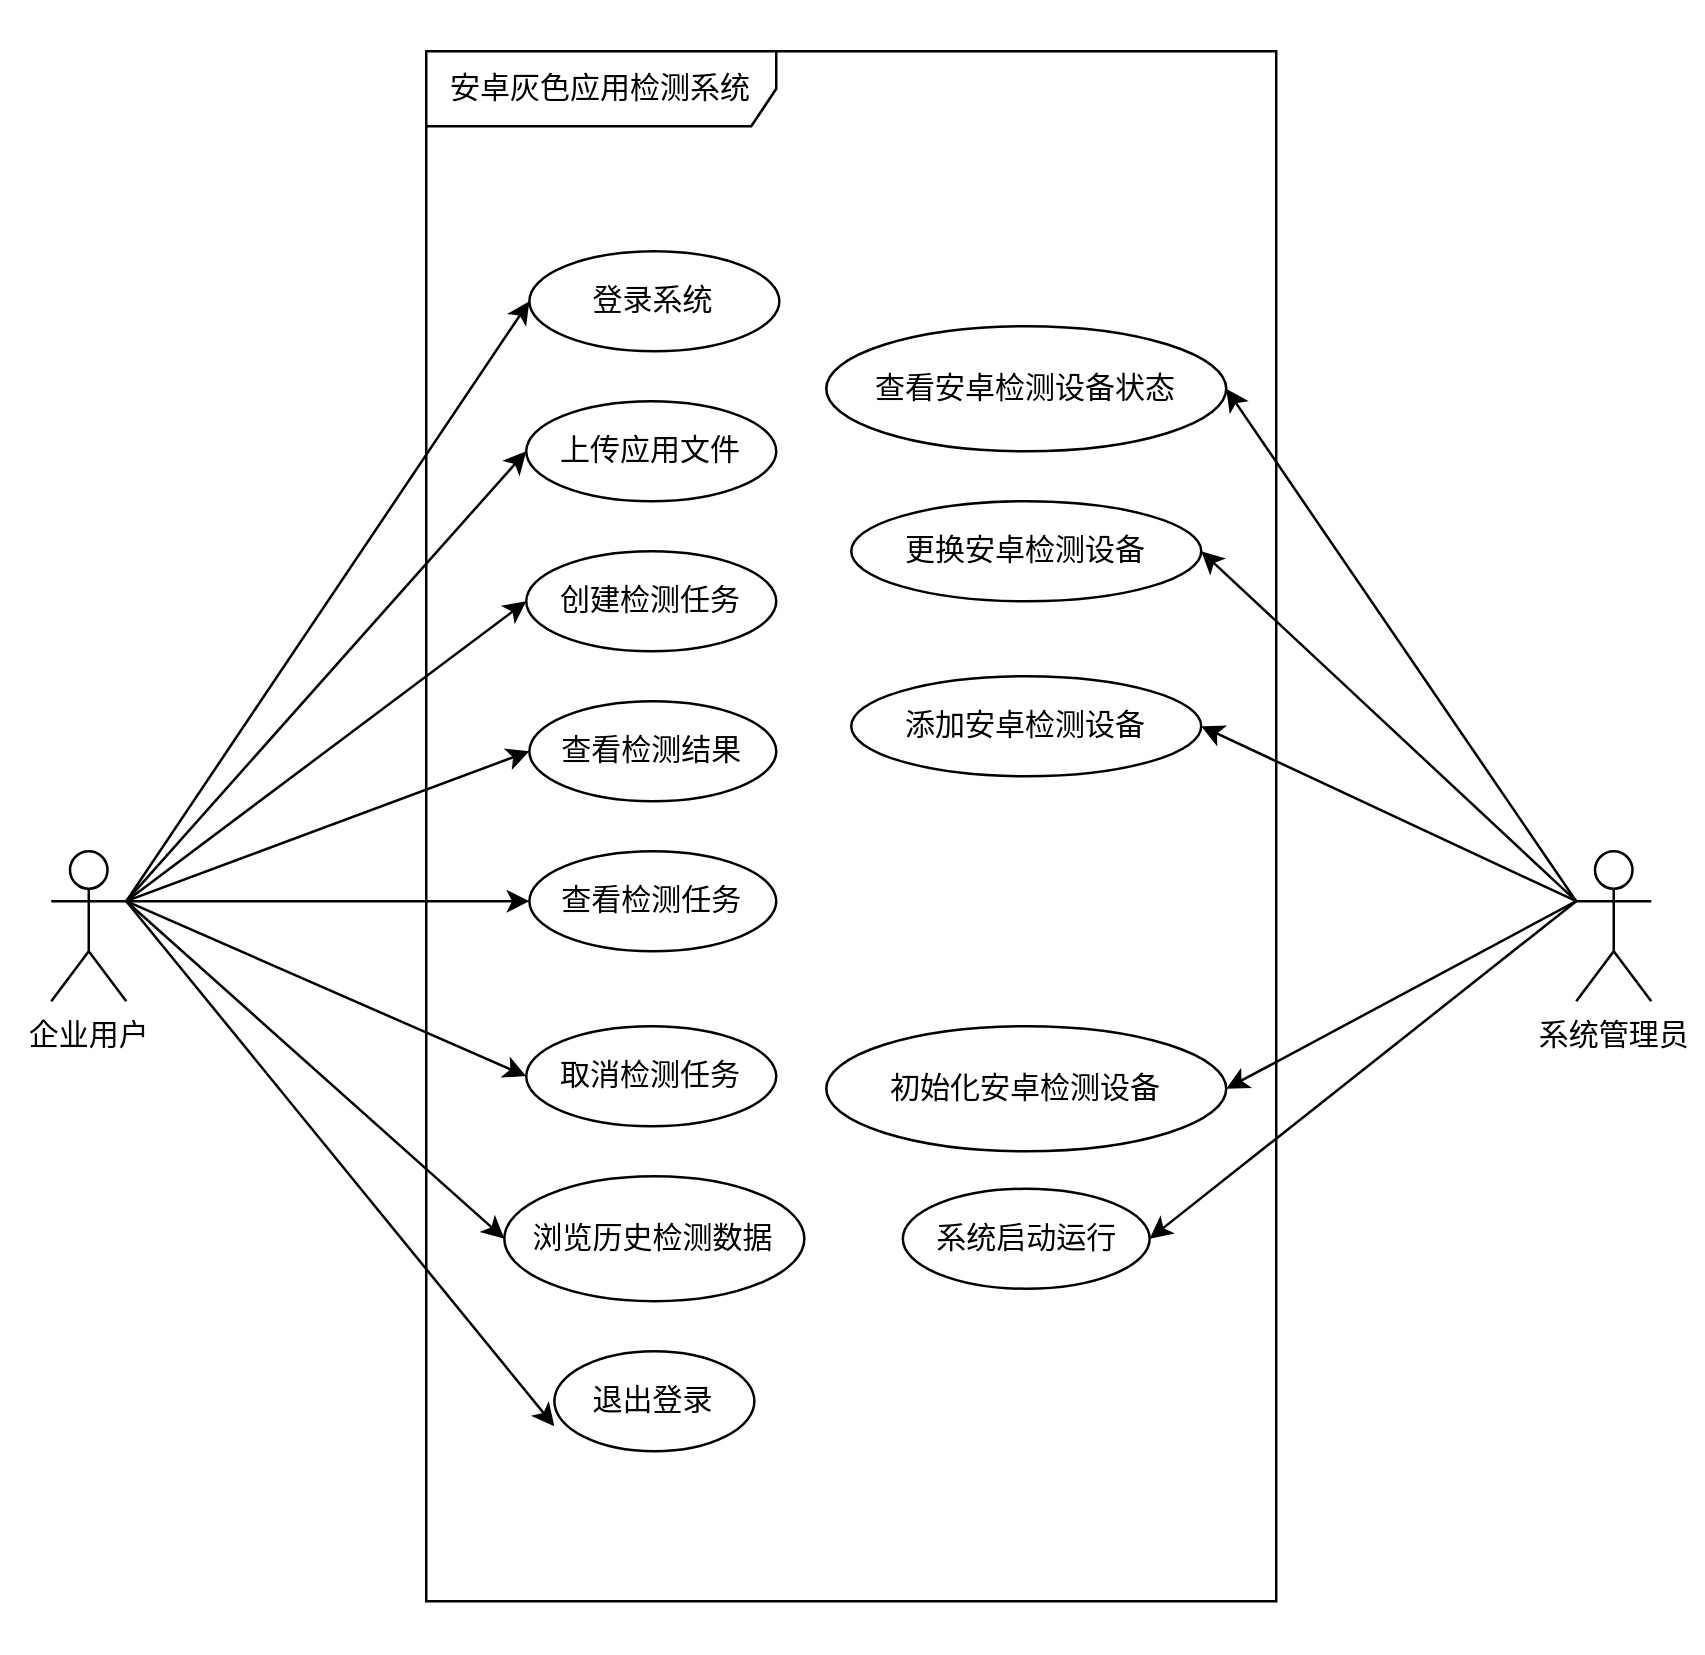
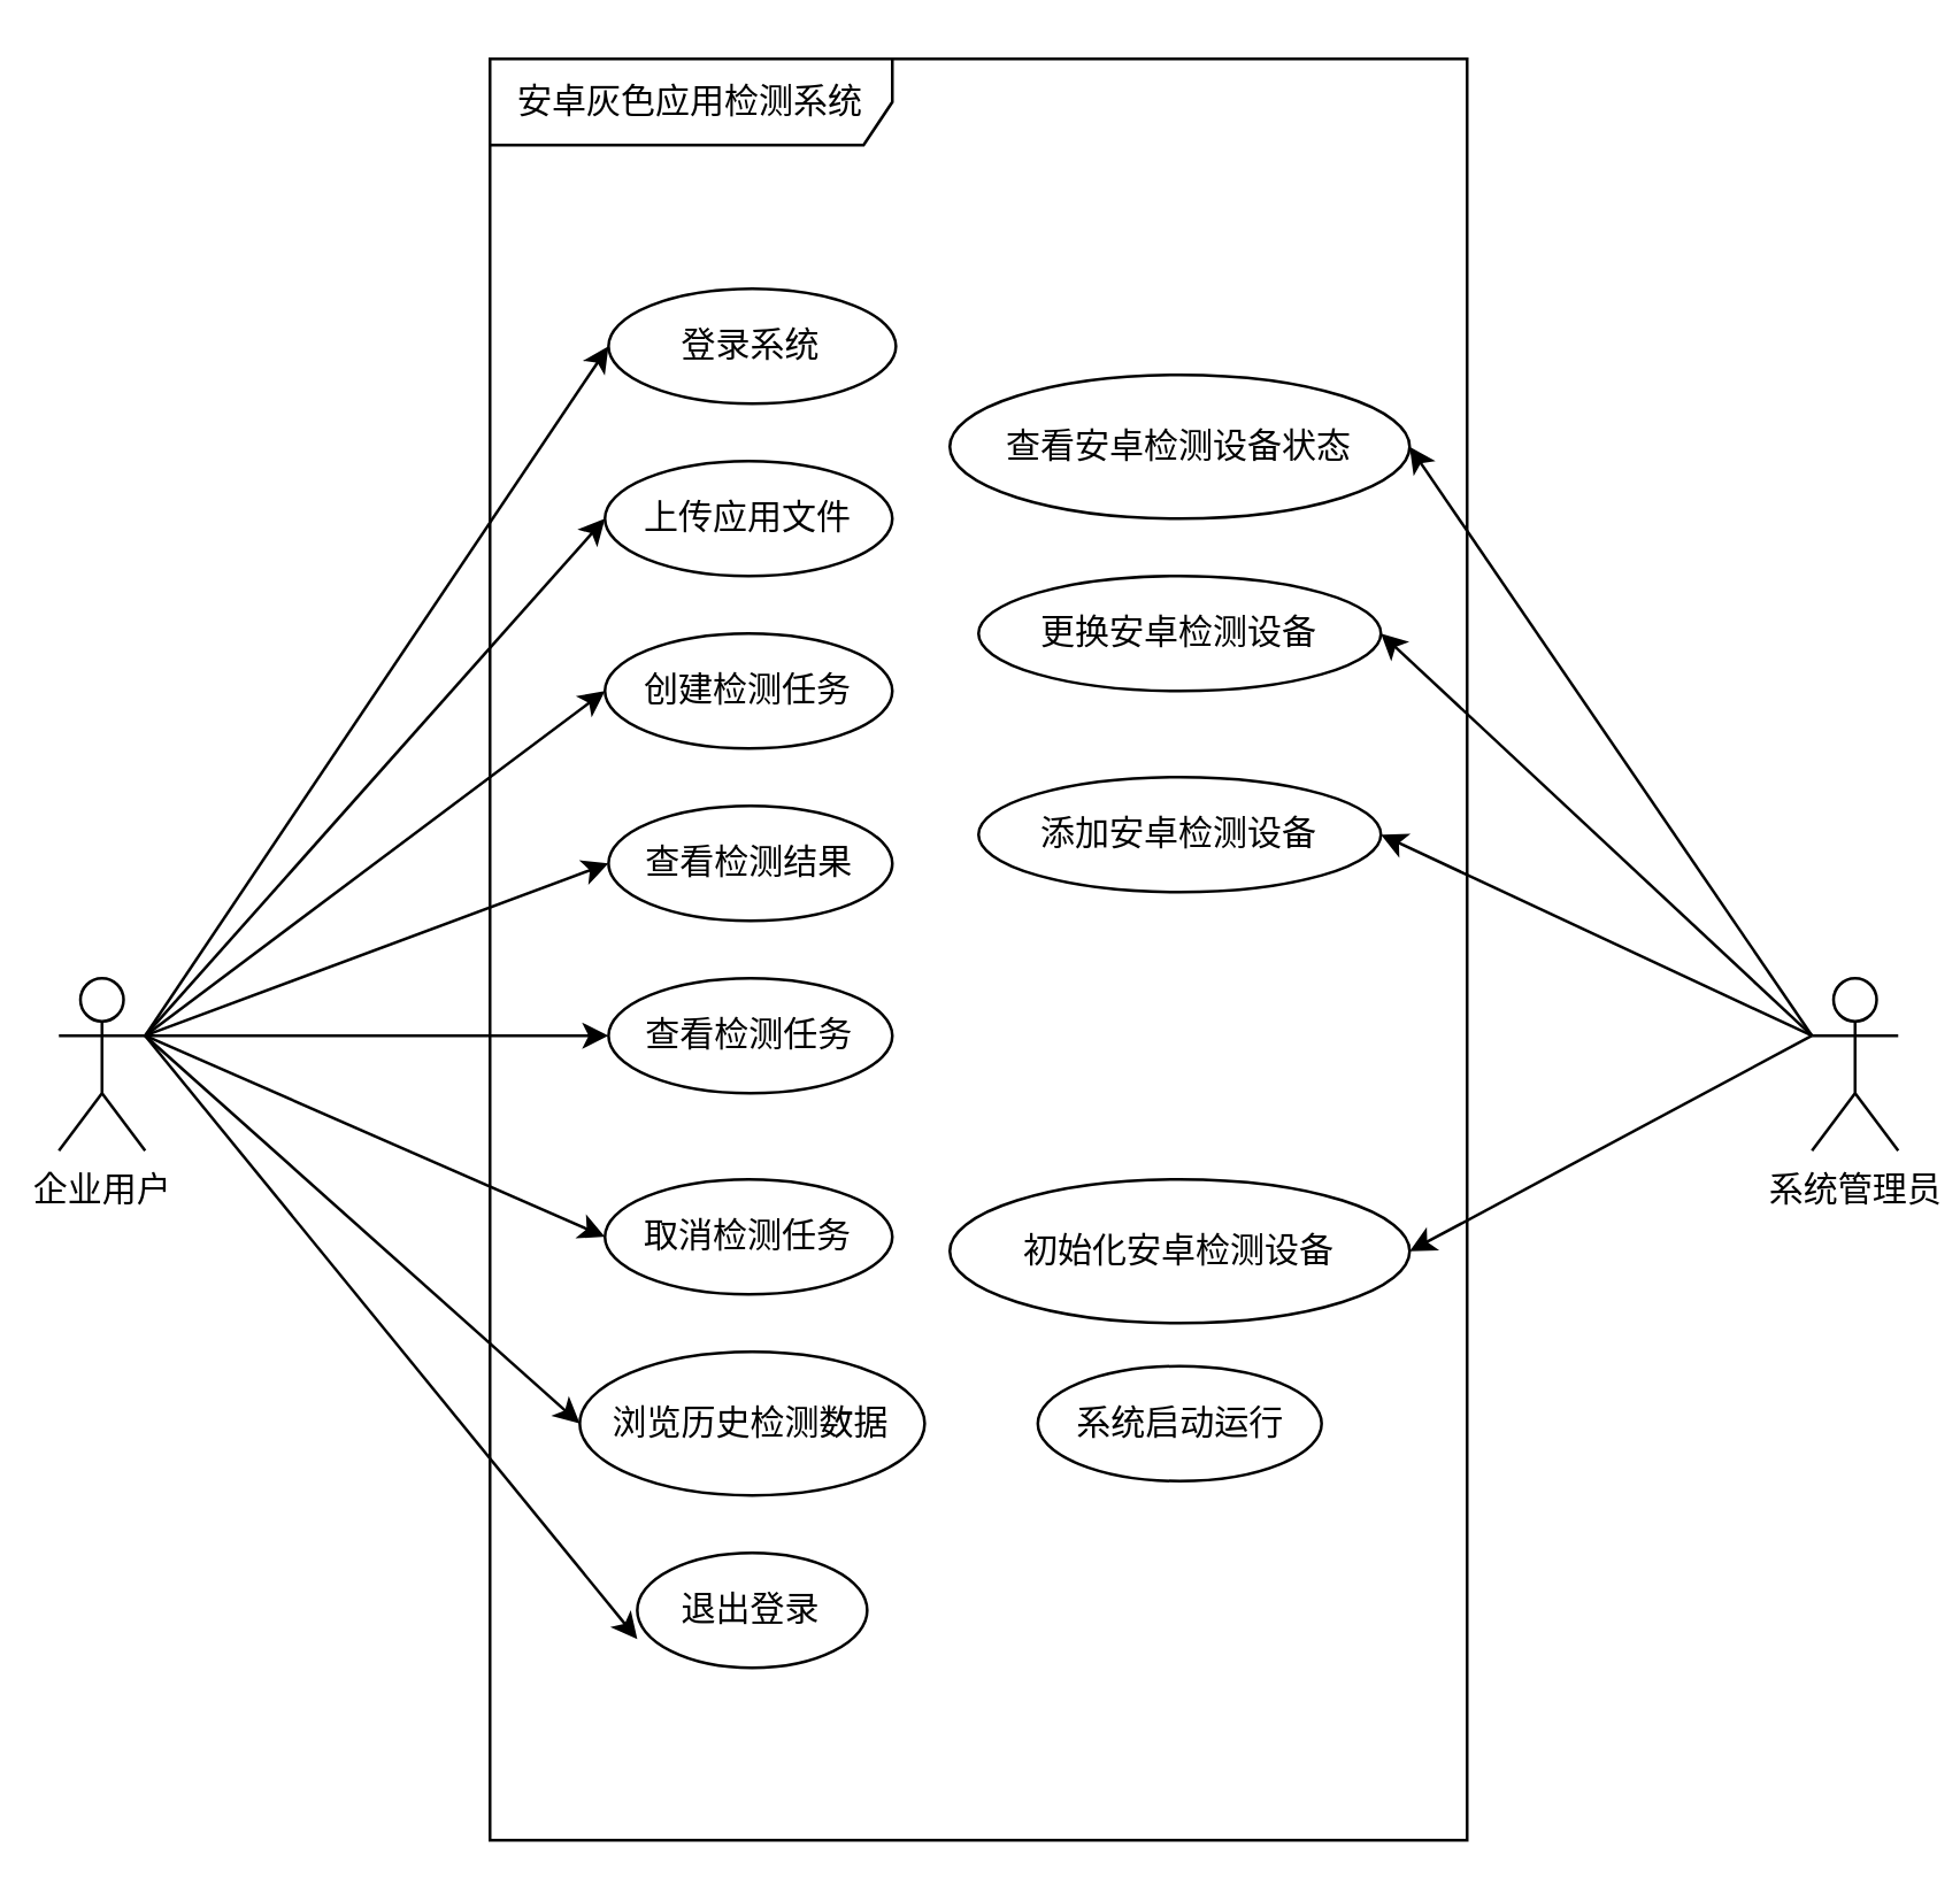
  <mxCell id="0" />
  <mxCell id="1" parent="0" />
  <mxCell id="2" style="rounded=0;orthogonalLoop=1;jettySize=auto;html=1;exitX=1;exitY=0.333;exitDx=0;exitDy=0;exitPerimeter=0;entryX=0;entryY=0.5;entryDx=0;entryDy=0;" edge="1" parent="1" source="10" target="17"><mxGeometry relative="1" as="geometry" /></mxCell>
  <mxCell id="3" style="edgeStyle=none;rounded=0;orthogonalLoop=1;jettySize=auto;html=1;exitX=1;exitY=0.333;exitDx=0;exitDy=0;exitPerimeter=0;entryX=0;entryY=0.5;entryDx=0;entryDy=0;" edge="1" parent="1" source="10" target="18"><mxGeometry relative="1" as="geometry" /></mxCell>
  <mxCell id="4" style="edgeStyle=none;rounded=0;orthogonalLoop=1;jettySize=auto;html=1;exitX=1;exitY=0.333;exitDx=0;exitDy=0;exitPerimeter=0;entryX=0;entryY=0.5;entryDx=0;entryDy=0;" edge="1" parent="1" source="10" target="19"><mxGeometry relative="1" as="geometry" /></mxCell>
  <mxCell id="5" style="edgeStyle=none;rounded=0;orthogonalLoop=1;jettySize=auto;html=1;exitX=1;exitY=0.333;exitDx=0;exitDy=0;exitPerimeter=0;entryX=0;entryY=0.5;entryDx=0;entryDy=0;" edge="1" parent="1" source="10" target="20"><mxGeometry relative="1" as="geometry" /></mxCell>
  <mxCell id="6" style="edgeStyle=none;rounded=0;orthogonalLoop=1;jettySize=auto;html=1;exitX=1;exitY=0.333;exitDx=0;exitDy=0;exitPerimeter=0;entryX=0;entryY=0.5;entryDx=0;entryDy=0;" edge="1" parent="1" source="10" target="21"><mxGeometry relative="1" as="geometry" /></mxCell>
  <mxCell id="7" style="edgeStyle=none;rounded=0;orthogonalLoop=1;jettySize=auto;html=1;exitX=1;exitY=0.333;exitDx=0;exitDy=0;exitPerimeter=0;entryX=0;entryY=0.5;entryDx=0;entryDy=0;" edge="1" parent="1" source="10" target="22"><mxGeometry relative="1" as="geometry" /></mxCell>
  <mxCell id="8" style="edgeStyle=none;rounded=0;orthogonalLoop=1;jettySize=auto;html=1;exitX=1;exitY=0.333;exitDx=0;exitDy=0;exitPerimeter=0;entryX=0;entryY=0.75;entryDx=0;entryDy=0;entryPerimeter=0;" edge="1" parent="1" source="10" target="23"><mxGeometry relative="1" as="geometry" /></mxCell>
  <mxCell id="9" style="edgeStyle=none;rounded=0;orthogonalLoop=1;jettySize=auto;html=1;exitX=1;exitY=0.333;exitDx=0;exitDy=0;exitPerimeter=0;entryX=0;entryY=0.5;entryDx=0;entryDy=0;" edge="1" parent="1" source="10" target="27"><mxGeometry relative="1" as="geometry" /></mxCell>
  <mxCell id="10" value="企业用户" style="shape=umlActor;verticalLabelPosition=bottom;verticalAlign=top;html=1;" vertex="1" parent="1"><mxGeometry x="20" y="340" width="30" height="60" as="geometry" /></mxCell>
  <mxCell id="11" style="edgeStyle=none;rounded=0;orthogonalLoop=1;jettySize=auto;html=1;exitX=0;exitY=0.333;exitDx=0;exitDy=0;exitPerimeter=0;entryX=1;entryY=0.5;entryDx=0;entryDy=0;" edge="1" parent="1" source="16" target="24"><mxGeometry relative="1" as="geometry" /></mxCell>
  <mxCell id="12" style="edgeStyle=none;rounded=0;orthogonalLoop=1;jettySize=auto;html=1;exitX=0;exitY=0.333;exitDx=0;exitDy=0;exitPerimeter=0;entryX=1;entryY=0.5;entryDx=0;entryDy=0;" edge="1" parent="1" source="16" target="25"><mxGeometry relative="1" as="geometry" /></mxCell>
  <mxCell id="13" style="rounded=0;orthogonalLoop=1;jettySize=auto;html=1;exitX=0;exitY=0.333;exitDx=0;exitDy=0;exitPerimeter=0;entryX=1;entryY=0.5;entryDx=0;entryDy=0;" edge="1" parent="1" source="16" target="28"><mxGeometry relative="1" as="geometry" /></mxCell>
  <mxCell id="14" style="edgeStyle=none;rounded=0;orthogonalLoop=1;jettySize=auto;html=1;exitX=0;exitY=0.333;exitDx=0;exitDy=0;exitPerimeter=0;entryX=1;entryY=0.5;entryDx=0;entryDy=0;" edge="1" parent="1" source="16" target="29"><mxGeometry relative="1" as="geometry" /></mxCell>
- <mxCell id="15" style="edgeStyle=none;rounded=0;orthogonalLoop=1;jettySize=auto;html=1;exitX=0;exitY=0.333;exitDx=0;exitDy=0;exitPerimeter=0;entryX=1;entryY=0.5;entryDx=0;entryDy=0;" edge="1" parent="1" source="16" target="30"><mxGeometry relative="1" as="geometry" /></mxCell>
  <mxCell id="16" value="系统管理员" style="shape=umlActor;verticalLabelPosition=bottom;verticalAlign=top;html=1;" vertex="1" parent="1"><mxGeometry x="630" y="340" width="30" height="60" as="geometry" /></mxCell>
  <mxCell id="17" value="登录系统" style="ellipse;whiteSpace=wrap;html=1;" vertex="1" parent="1"><mxGeometry x="211.25" y="100" width="100" height="40" as="geometry" /></mxCell>
  <mxCell id="18" value="上传应用文件" style="ellipse;whiteSpace=wrap;html=1;" vertex="1" parent="1"><mxGeometry x="210" y="160" width="100" height="40" as="geometry" /></mxCell>
  <mxCell id="19" value="创建检测任务" style="ellipse;whiteSpace=wrap;html=1;" vertex="1" parent="1"><mxGeometry x="210" y="220" width="100" height="40" as="geometry" /></mxCell>
  <mxCell id="20" value="查看检测结果" style="ellipse;whiteSpace=wrap;html=1;" vertex="1" parent="1"><mxGeometry x="211.25" y="280" width="98.75" height="40" as="geometry" /></mxCell>
  <mxCell id="21" value="取消检测任务" style="ellipse;whiteSpace=wrap;html=1;" vertex="1" parent="1"><mxGeometry x="210" y="410" width="100" height="40" as="geometry" /></mxCell>
  <mxCell id="22" value="浏览历史检测数据" style="ellipse;whiteSpace=wrap;html=1;" vertex="1" parent="1"><mxGeometry x="201.25" y="470" width="120" height="50" as="geometry" /></mxCell>
  <mxCell id="23" value="退出登录" style="ellipse;whiteSpace=wrap;html=1;" vertex="1" parent="1"><mxGeometry x="221.25" y="540" width="80" height="40" as="geometry" /></mxCell>
  <mxCell id="24" value="更换安卓检测设备" style="ellipse;whiteSpace=wrap;html=1;" vertex="1" parent="1"><mxGeometry x="340" y="200" width="140" height="40" as="geometry" /></mxCell>
  <mxCell id="25" value="添加安卓检测设备" style="ellipse;whiteSpace=wrap;html=1;" vertex="1" parent="1"><mxGeometry x="340" y="270" width="140" height="40" as="geometry" /></mxCell>
  <mxCell id="26" value="安卓灰色应用检测系统" style="shape=umlFrame;whiteSpace=wrap;html=1;width=140;height=30;" vertex="1" parent="1"><mxGeometry x="170" y="20" width="340" height="620" as="geometry" /></mxCell>
  <mxCell id="27" value="查看检测任务" style="ellipse;whiteSpace=wrap;html=1;" vertex="1" parent="1"><mxGeometry x="211.25" y="340" width="98.75" height="40" as="geometry" /></mxCell>
  <mxCell id="28" value="查看安卓检测设备状态" style="ellipse;whiteSpace=wrap;html=1;" vertex="1" parent="1"><mxGeometry x="330" y="130" width="160" height="50" as="geometry" /></mxCell>
  <mxCell id="29" value="初始化安卓检测设备" style="ellipse;whiteSpace=wrap;html=1;" vertex="1" parent="1"><mxGeometry x="330" y="410" width="160" height="50" as="geometry" /></mxCell>
  <mxCell id="30" value="系统启动运行" style="ellipse;whiteSpace=wrap;html=1;" vertex="1" parent="1"><mxGeometry x="360.62" y="475" width="98.75" height="40" as="geometry" /></mxCell>
